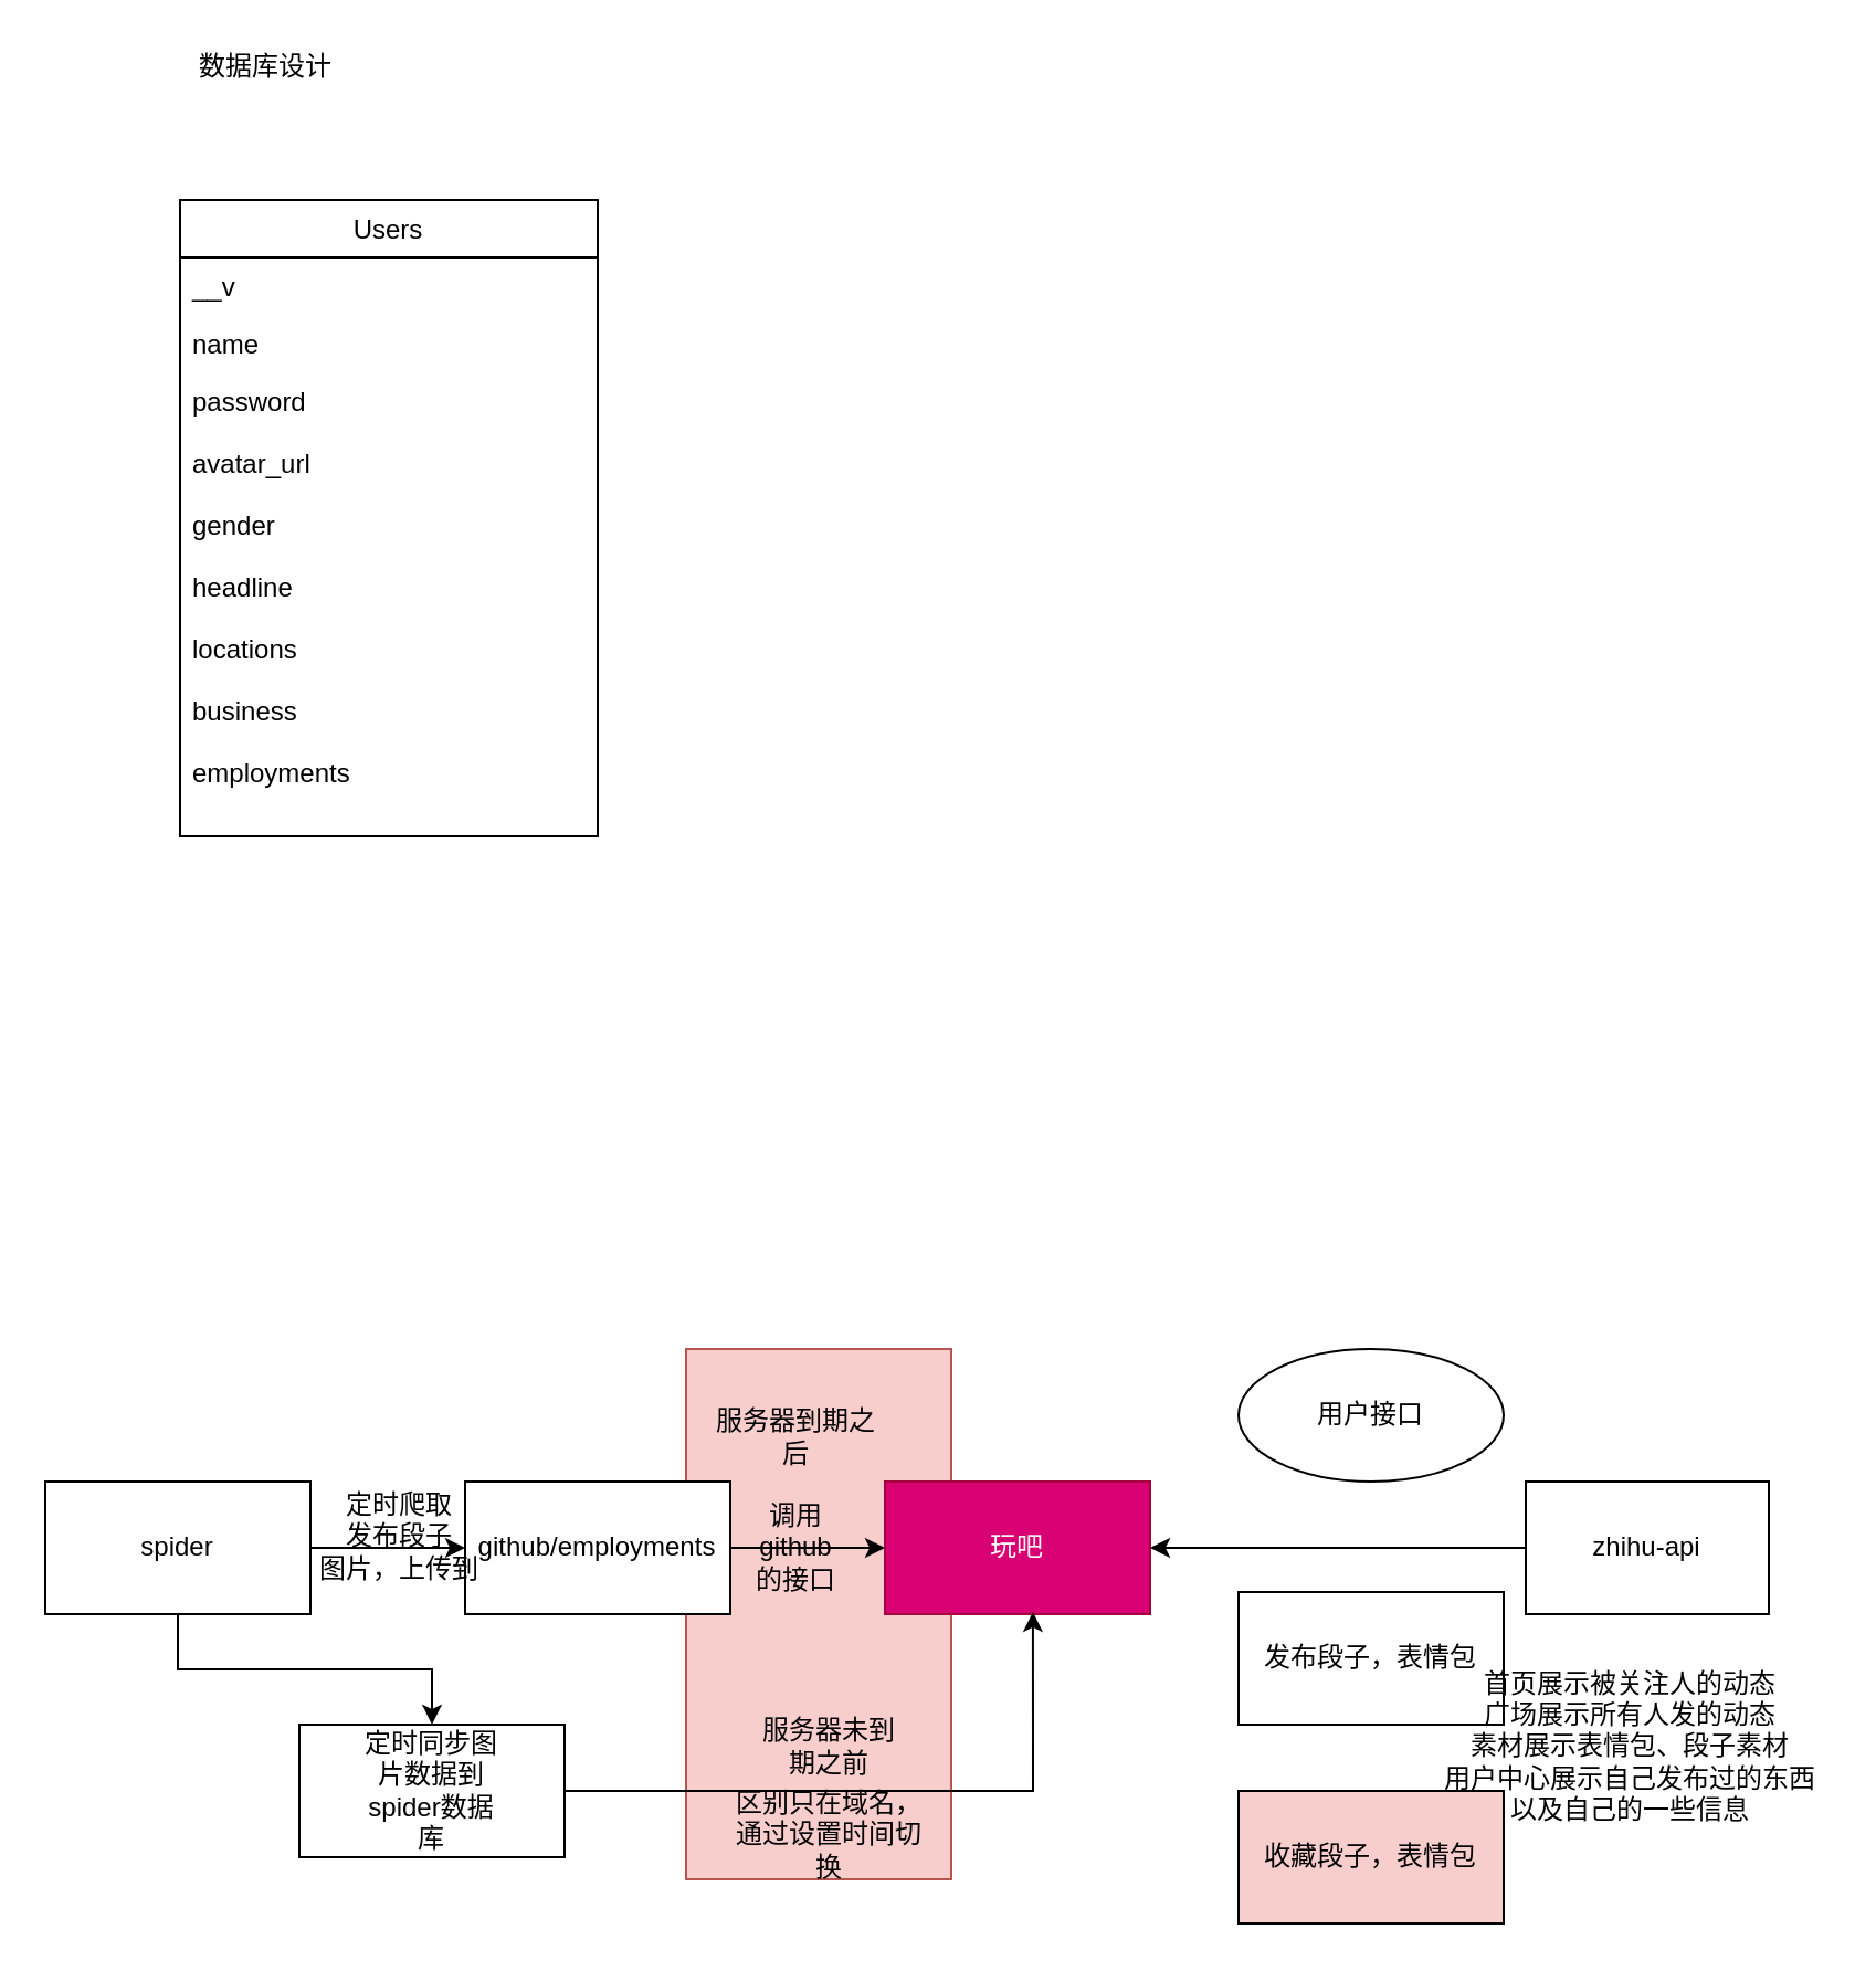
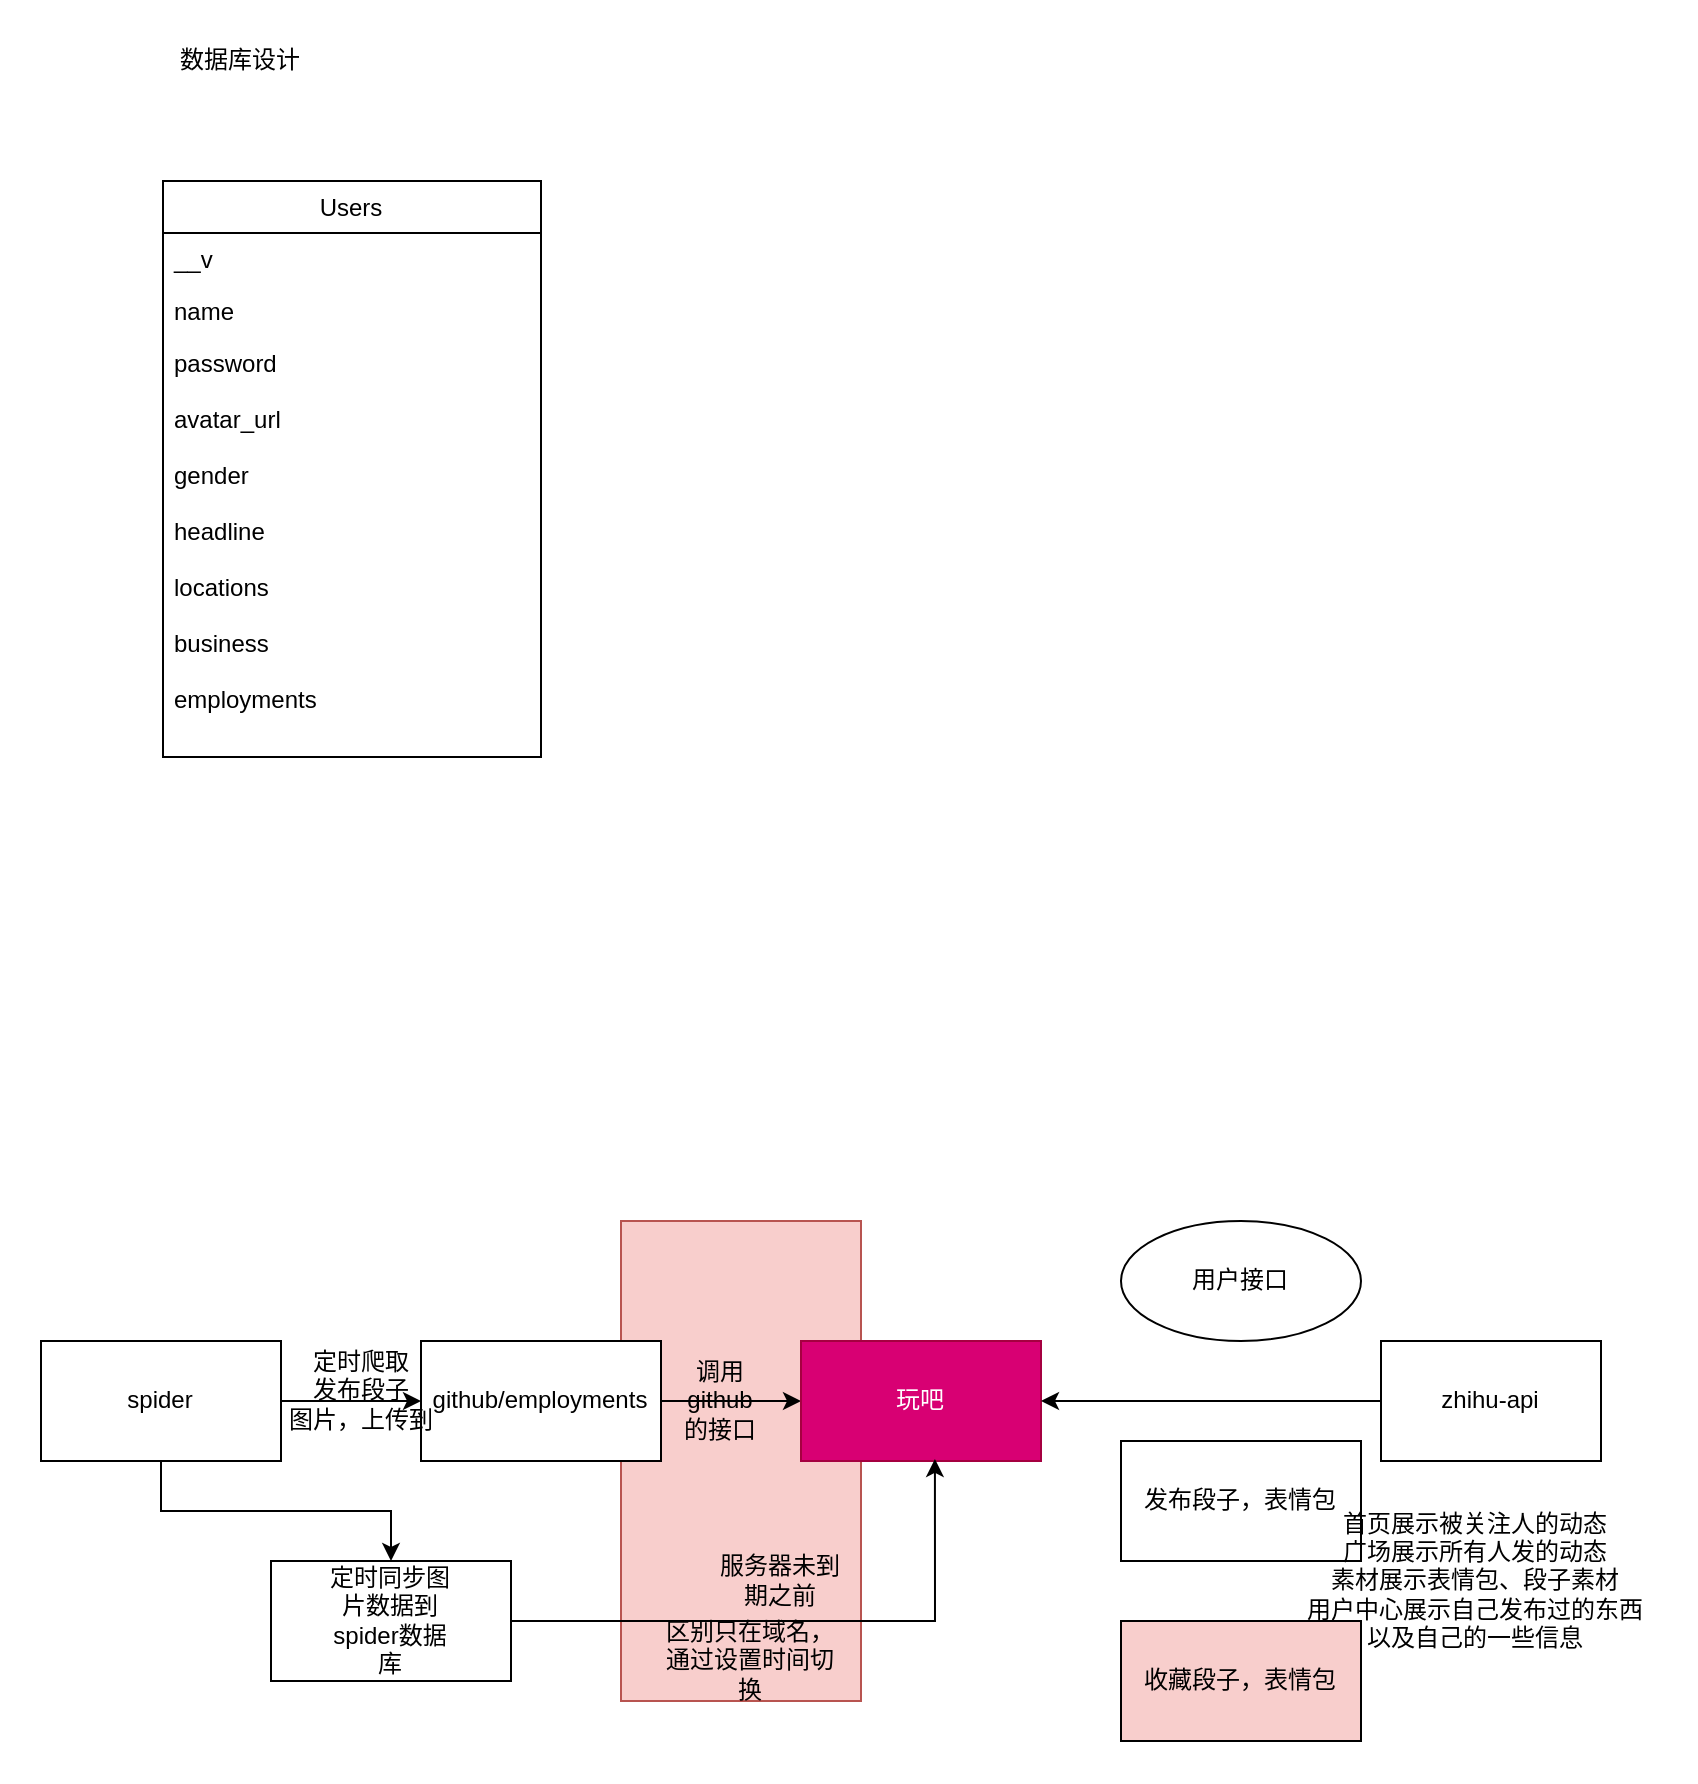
  <mxCell id="0" />
  <mxCell id="1" parent="0" />
  <mxCell id="2" value="" style="rounded=0;whiteSpace=wrap;html=1;fillColor=#f8cecc;strokeColor=#b85450;" vertex="1" parent="1"><mxGeometry x="310" y="610" width="120" height="240" as="geometry" /></mxCell>
  <mxCell id="3" value="数据库设计&lt;br&gt;" style="text;html=1;strokeColor=none;fillColor=none;align=center;verticalAlign=middle;whiteSpace=wrap;rounded=0;" vertex="1" parent="1"><mxGeometry x="80" y="20" width="80" height="20" as="geometry" /></mxCell>
  <mxCell id="4" value="Users" style="swimlane;fontStyle=0;childLayout=stackLayout;horizontal=1;startSize=26;horizontalStack=0;resizeParent=1;resizeParentMax=0;resizeLast=0;collapsible=1;marginBottom=0;" vertex="1" parent="1"><mxGeometry x="81" y="90" width="189" height="288" as="geometry" /></mxCell>
  <mxCell id="5" value="__v&#10;" style="text;strokeColor=none;fillColor=none;align=left;verticalAlign=top;spacingLeft=4;spacingRight=4;overflow=hidden;rotatable=0;points=[[0,0.5],[1,0.5]];portConstraint=eastwest;" vertex="1" parent="4"><mxGeometry y="26" width="189" height="26" as="geometry" /></mxCell>
  <mxCell id="6" value="name" style="text;strokeColor=none;fillColor=none;align=left;verticalAlign=top;spacingLeft=4;spacingRight=4;overflow=hidden;rotatable=0;points=[[0,0.5],[1,0.5]];portConstraint=eastwest;" vertex="1" parent="4"><mxGeometry y="52" width="189" height="26" as="geometry" /></mxCell>
  <mxCell id="7" value="password&#10;&#10;avatar_url&#10;&#10;gender&#10;&#10;headline&#10;&#10;locations&#10;&#10;business&#10;&#10;employments&#10;" style="text;strokeColor=none;fillColor=none;align=left;verticalAlign=top;spacingLeft=4;spacingRight=4;overflow=hidden;rotatable=0;points=[[0,0.5],[1,0.5]];portConstraint=eastwest;" vertex="1" parent="4"><mxGeometry y="78" width="189" height="210" as="geometry" /></mxCell>
  <mxCell id="8" style="edgeStyle=orthogonalEdgeStyle;rounded=0;orthogonalLoop=1;jettySize=auto;html=1;" edge="1" parent="1" source="10"><mxGeometry relative="1" as="geometry"><mxPoint x="210" y="700" as="targetPoint" /></mxGeometry></mxCell>
  <mxCell id="9" style="edgeStyle=orthogonalEdgeStyle;rounded=0;orthogonalLoop=1;jettySize=auto;html=1;exitX=0.5;exitY=1;exitDx=0;exitDy=0;entryX=0.5;entryY=0;entryDx=0;entryDy=0;" edge="1" parent="1" source="10" target="17"><mxGeometry relative="1" as="geometry" /></mxCell>
  <mxCell id="10" value="spider" style="rounded=0;whiteSpace=wrap;html=1;" vertex="1" parent="1"><mxGeometry x="20" y="670" width="120" height="60" as="geometry" /></mxCell>
  <mxCell id="11" style="edgeStyle=orthogonalEdgeStyle;rounded=0;orthogonalLoop=1;jettySize=auto;html=1;exitX=1;exitY=0.5;exitDx=0;exitDy=0;" edge="1" parent="1" source="12" target="14"><mxGeometry relative="1" as="geometry" /></mxCell>
  <mxCell id="12" value="github/employments" style="rounded=0;whiteSpace=wrap;html=1;" vertex="1" parent="1"><mxGeometry x="210" y="670" width="120" height="60" as="geometry" /></mxCell>
  <mxCell id="13" value="定时爬取&lt;br&gt;发布段子&lt;br&gt;图片，上传到" style="text;html=1;align=center;verticalAlign=middle;resizable=0;points=[];autosize=1;strokeColor=none;" vertex="1" parent="1"><mxGeometry x="135" y="670" width="90" height="50" as="geometry" /></mxCell>
  <mxCell id="14" value="玩吧" style="rounded=0;whiteSpace=wrap;html=1;fillColor=#d80073;strokeColor=#A50040;fontColor=#ffffff;" vertex="1" parent="1"><mxGeometry x="400" y="670" width="120" height="60" as="geometry" /></mxCell>
  <mxCell id="15" value="调用github的接口" style="text;html=1;strokeColor=none;fillColor=none;align=center;verticalAlign=middle;whiteSpace=wrap;rounded=0;" vertex="1" parent="1"><mxGeometry x="340" y="690" width="40" height="20" as="geometry" /></mxCell>
  <mxCell id="16" style="edgeStyle=orthogonalEdgeStyle;rounded=0;orthogonalLoop=1;jettySize=auto;html=1;exitX=1;exitY=0.5;exitDx=0;exitDy=0;entryX=0.558;entryY=0.983;entryDx=0;entryDy=0;entryPerimeter=0;" edge="1" parent="1" source="17" target="14"><mxGeometry relative="1" as="geometry" /></mxCell>
  <mxCell id="17" value="" style="rounded=0;whiteSpace=wrap;html=1;" vertex="1" parent="1"><mxGeometry x="135" y="780" width="120" height="60" as="geometry" /></mxCell>
  <mxCell id="18" value="定时同步图片数据到spider数据库" style="text;html=1;strokeColor=none;fillColor=none;align=center;verticalAlign=middle;whiteSpace=wrap;rounded=0;" vertex="1" parent="1"><mxGeometry x="160" y="800" width="70" height="20" as="geometry" /></mxCell>
- <mxCell id="19" value="服务器未到期之前" style="text;html=1;strokeColor=none;fillColor=none;align=center;verticalAlign=middle;whiteSpace=wrap;rounded=0;" vertex="1" parent="1"><mxGeometry x="340" y="780" width="70" height="20" as="geometry" /></mxCell>
- <mxCell id="20" value="服务器到期之后" style="text;html=1;strokeColor=none;fillColor=none;align=center;verticalAlign=middle;whiteSpace=wrap;rounded=0;" vertex="1" parent="1"><mxGeometry x="320" y="640" width="80" height="20" as="geometry" /></mxCell>
+ <mxCell id="19" value="服务器未到期之前" style="text;html=1;strokeColor=none;fillColor=none;align=center;verticalAlign=middle;whiteSpace=wrap;rounded=0;" vertex="1" parent="1"><mxGeometry x="355" y="780" width="70" height="20" as="geometry" /></mxCell>
  <mxCell id="21" value="区别只在域名，通过设置时间切换" style="text;html=1;strokeColor=none;fillColor=none;align=center;verticalAlign=middle;whiteSpace=wrap;rounded=0;" vertex="1" parent="1"><mxGeometry x="330" y="820" width="90" height="20" as="geometry" /></mxCell>
  <mxCell id="22" style="edgeStyle=orthogonalEdgeStyle;rounded=0;orthogonalLoop=1;jettySize=auto;html=1;exitX=0;exitY=0.5;exitDx=0;exitDy=0;" edge="1" parent="1" source="23" target="14"><mxGeometry relative="1" as="geometry" /></mxCell>
  <mxCell id="23" value="zhihu-api" style="rounded=0;whiteSpace=wrap;html=1;" vertex="1" parent="1"><mxGeometry x="690" y="670" width="110" height="60" as="geometry" /></mxCell>
  <mxCell id="24" value="用户接口" style="ellipse;whiteSpace=wrap;html=1;" vertex="1" parent="1"><mxGeometry x="560" y="610" width="120" height="60" as="geometry" /></mxCell>
  <mxCell id="25" value="发布段子，表情包" style="rounded=0;whiteSpace=wrap;html=1;" vertex="1" parent="1"><mxGeometry x="560" y="720" width="120" height="60" as="geometry" /></mxCell>
  <mxCell id="26" value="收藏段子，表情包" style="rounded=0;whiteSpace=wrap;html=1;fillColor=#f8cecc;" vertex="1" parent="1"><mxGeometry x="560" y="810" width="120" height="60" as="geometry" /></mxCell>
  <mxCell id="27" value="首页展示被关注人的动态&lt;br&gt;广场展示所有人发的动态&lt;br&gt;素材展示表情包、段子素材&lt;br&gt;用户中心展示自己发布过的东西&lt;br&gt;以及自己的一些信息" style="text;html=1;align=center;verticalAlign=middle;resizable=0;points=[];autosize=1;strokeColor=none;" vertex="1" parent="1"><mxGeometry x="647" y="750" width="180" height="80" as="geometry" /></mxCell>
